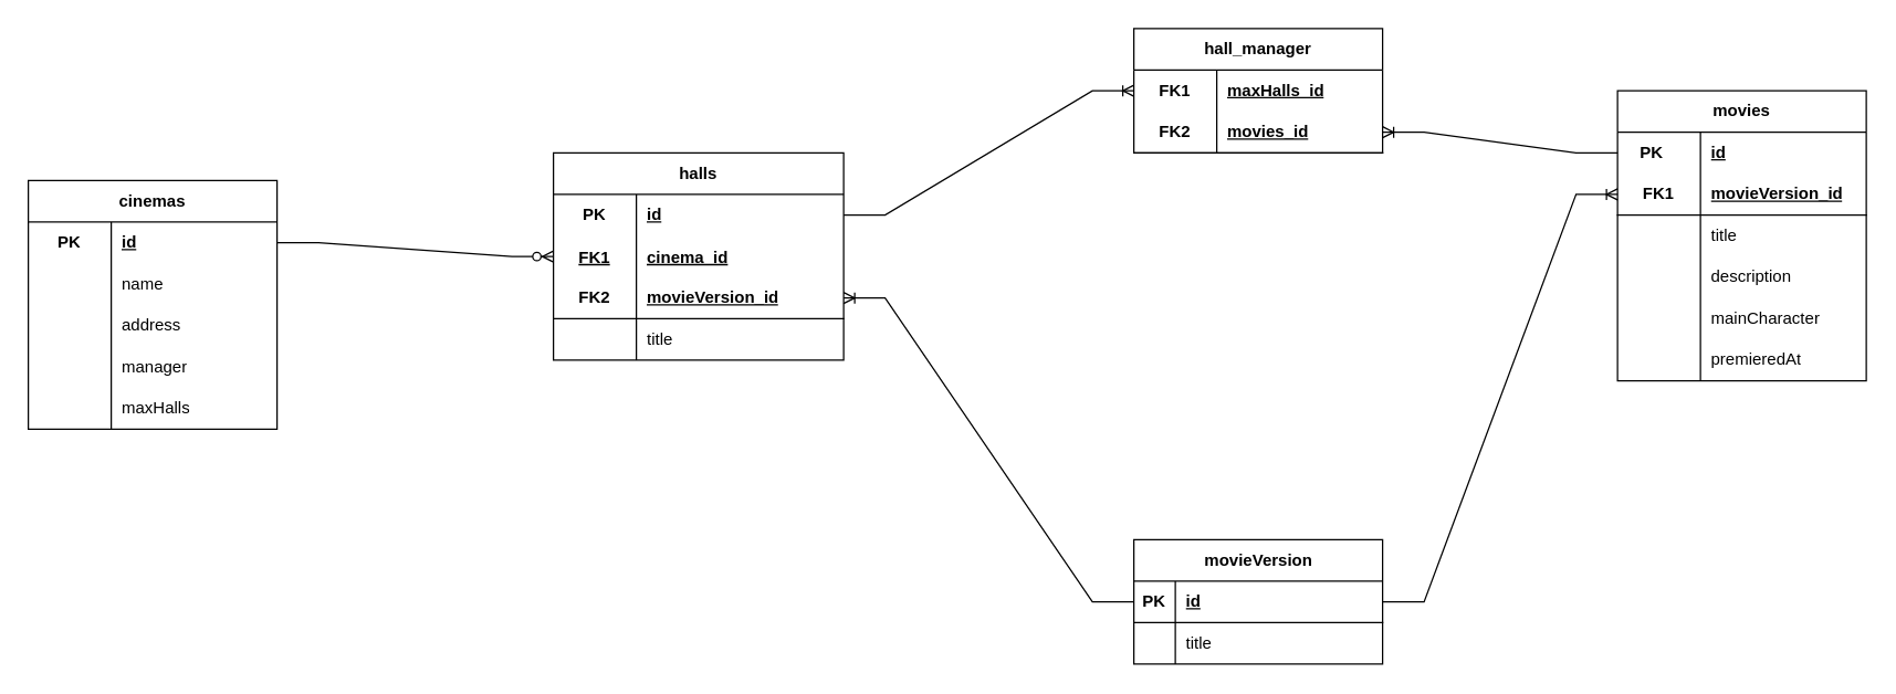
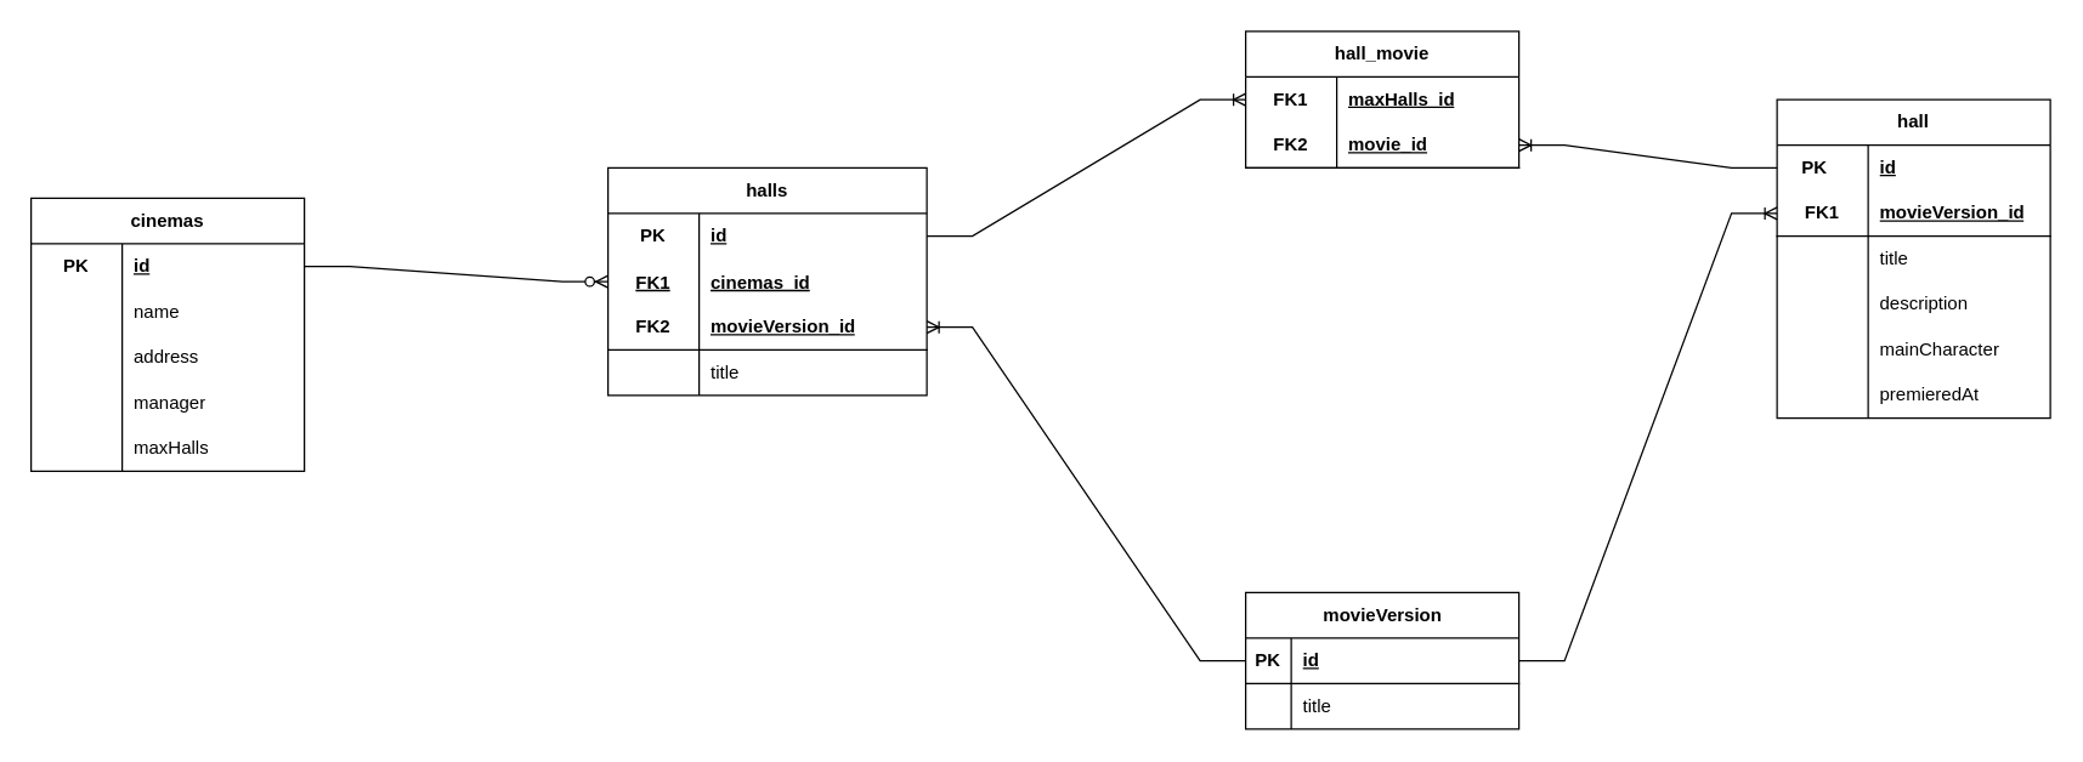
  <mxCell id="0" />
  <mxCell id="1" parent="0" />
  <mxCell id="2" value="cinemas" style="shape=table;startSize=30;container=1;collapsible=1;childLayout=tableLayout;fixedRows=1;rowLines=0;fontStyle=1;align=center;resizeLast=1;html=1;whiteSpace=wrap;" parent="1" vertex="1"><mxGeometry x="20" y="130" width="180" height="180" as="geometry" /></mxCell>
  <mxCell id="3" value="" style="shape=tableRow;horizontal=0;startSize=0;swimlaneHead=0;swimlaneBody=0;fillColor=none;collapsible=0;dropTarget=0;points=[[0,0.5],[1,0.5]];portConstraint=eastwest;top=0;left=0;right=0;bottom=0;html=1;" parent="2" vertex="1"><mxGeometry y="30" width="180" height="30" as="geometry" /></mxCell>
  <mxCell id="4" value="PK" style="shape=partialRectangle;connectable=0;fillColor=none;top=0;left=0;bottom=0;right=0;fontStyle=1;overflow=hidden;html=1;whiteSpace=wrap;" parent="3" vertex="1"><mxGeometry width="60" height="30" as="geometry"><mxRectangle width="60" height="30" as="alternateBounds" /></mxGeometry></mxCell>
  <mxCell id="5" value="id" style="shape=partialRectangle;connectable=0;fillColor=none;top=0;left=0;bottom=0;right=0;align=left;spacingLeft=6;fontStyle=5;overflow=hidden;html=1;whiteSpace=wrap;" parent="3" vertex="1"><mxGeometry x="60" width="120" height="30" as="geometry"><mxRectangle width="120" height="30" as="alternateBounds" /></mxGeometry></mxCell>
  <mxCell id="6" value="" style="shape=tableRow;horizontal=0;startSize=0;swimlaneHead=0;swimlaneBody=0;fillColor=none;collapsible=0;dropTarget=0;points=[[0,0.5],[1,0.5]];portConstraint=eastwest;top=0;left=0;right=0;bottom=0;html=1;" parent="2" vertex="1"><mxGeometry y="60" width="180" height="30" as="geometry" /></mxCell>
  <mxCell id="7" value="" style="shape=partialRectangle;connectable=0;fillColor=none;top=0;left=0;bottom=0;right=0;editable=1;overflow=hidden;html=1;whiteSpace=wrap;" parent="6" vertex="1"><mxGeometry width="60" height="30" as="geometry"><mxRectangle width="60" height="30" as="alternateBounds" /></mxGeometry></mxCell>
  <mxCell id="8" value="&lt;div&gt;name&lt;span style=&quot;white-space: pre;&quot;&gt;&#09;&lt;/span&gt;&lt;/div&gt;" style="shape=partialRectangle;connectable=0;fillColor=none;top=0;left=0;bottom=0;right=0;align=left;spacingLeft=6;overflow=hidden;html=1;whiteSpace=wrap;" parent="6" vertex="1"><mxGeometry x="60" width="120" height="30" as="geometry"><mxRectangle width="120" height="30" as="alternateBounds" /></mxGeometry></mxCell>
  <mxCell id="9" value="" style="shape=tableRow;horizontal=0;startSize=0;swimlaneHead=0;swimlaneBody=0;fillColor=none;collapsible=0;dropTarget=0;points=[[0,0.5],[1,0.5]];portConstraint=eastwest;top=0;left=0;right=0;bottom=0;html=1;" parent="2" vertex="1"><mxGeometry y="90" width="180" height="30" as="geometry" /></mxCell>
  <mxCell id="10" value="" style="shape=partialRectangle;connectable=0;fillColor=none;top=0;left=0;bottom=0;right=0;editable=1;overflow=hidden;html=1;whiteSpace=wrap;" parent="9" vertex="1"><mxGeometry width="60" height="30" as="geometry"><mxRectangle width="60" height="30" as="alternateBounds" /></mxGeometry></mxCell>
  <mxCell id="11" value="&lt;div&gt;address&lt;/div&gt;" style="shape=partialRectangle;connectable=0;fillColor=none;top=0;left=0;bottom=0;right=0;align=left;spacingLeft=6;overflow=hidden;html=1;whiteSpace=wrap;" parent="9" vertex="1"><mxGeometry x="60" width="120" height="30" as="geometry"><mxRectangle width="120" height="30" as="alternateBounds" /></mxGeometry></mxCell>
  <mxCell id="12" value="" style="shape=tableRow;horizontal=0;startSize=0;swimlaneHead=0;swimlaneBody=0;fillColor=none;collapsible=0;dropTarget=0;points=[[0,0.5],[1,0.5]];portConstraint=eastwest;top=0;left=0;right=0;bottom=0;html=1;" parent="2" vertex="1"><mxGeometry y="120" width="180" height="30" as="geometry" /></mxCell>
  <mxCell id="13" value="" style="shape=partialRectangle;connectable=0;fillColor=none;top=0;left=0;bottom=0;right=0;editable=1;overflow=hidden;html=1;whiteSpace=wrap;" parent="12" vertex="1"><mxGeometry width="60" height="30" as="geometry"><mxRectangle width="60" height="30" as="alternateBounds" /></mxGeometry></mxCell>
  <mxCell id="14" value="manager" style="shape=partialRectangle;connectable=0;fillColor=none;top=0;left=0;bottom=0;right=0;align=left;spacingLeft=6;overflow=hidden;html=1;whiteSpace=wrap;" parent="12" vertex="1"><mxGeometry x="60" width="120" height="30" as="geometry"><mxRectangle width="120" height="30" as="alternateBounds" /></mxGeometry></mxCell>
  <mxCell id="15" value="" style="shape=tableRow;horizontal=0;startSize=0;swimlaneHead=0;swimlaneBody=0;fillColor=none;collapsible=0;dropTarget=0;points=[[0,0.5],[1,0.5]];portConstraint=eastwest;top=0;left=0;right=0;bottom=0;html=1;" parent="2" vertex="1"><mxGeometry y="150" width="180" height="30" as="geometry" /></mxCell>
  <mxCell id="16" value="" style="shape=partialRectangle;connectable=0;fillColor=none;top=0;left=0;bottom=0;right=0;editable=1;overflow=hidden;html=1;whiteSpace=wrap;" parent="15" vertex="1"><mxGeometry width="60" height="30" as="geometry"><mxRectangle width="60" height="30" as="alternateBounds" /></mxGeometry></mxCell>
  <mxCell id="17" value="maxHalls" style="shape=partialRectangle;connectable=0;fillColor=none;top=0;left=0;bottom=0;right=0;align=left;spacingLeft=6;overflow=hidden;html=1;whiteSpace=wrap;" parent="15" vertex="1"><mxGeometry x="60" width="120" height="30" as="geometry"><mxRectangle width="120" height="30" as="alternateBounds" /></mxGeometry></mxCell>
  <mxCell id="18" value="halls" style="shape=table;startSize=30;container=1;collapsible=1;childLayout=tableLayout;fixedRows=1;rowLines=0;fontStyle=1;align=center;resizeLast=1;html=1;whiteSpace=wrap;" parent="1" vertex="1"><mxGeometry x="400" y="110" width="210" height="150" as="geometry" /></mxCell>
  <mxCell id="19" value="" style="shape=tableRow;horizontal=0;startSize=0;swimlaneHead=0;swimlaneBody=0;fillColor=none;collapsible=0;dropTarget=0;points=[[0,0.5],[1,0.5]];portConstraint=eastwest;top=0;left=0;right=0;bottom=0;html=1;" parent="18" vertex="1"><mxGeometry y="30" width="210" height="30" as="geometry" /></mxCell>
  <mxCell id="20" value="PK" style="shape=partialRectangle;connectable=0;fillColor=none;top=0;left=0;bottom=0;right=0;fontStyle=1;overflow=hidden;html=1;whiteSpace=wrap;" parent="19" vertex="1"><mxGeometry width="60" height="30" as="geometry"><mxRectangle width="60" height="30" as="alternateBounds" /></mxGeometry></mxCell>
  <mxCell id="21" value="id" style="shape=partialRectangle;connectable=0;fillColor=none;top=0;left=0;bottom=0;right=0;align=left;spacingLeft=6;fontStyle=5;overflow=hidden;html=1;whiteSpace=wrap;" parent="19" vertex="1"><mxGeometry x="60" width="150" height="30" as="geometry"><mxRectangle width="150" height="30" as="alternateBounds" /></mxGeometry></mxCell>
  <mxCell id="22" value="" style="shape=tableRow;horizontal=0;startSize=0;swimlaneHead=0;swimlaneBody=0;fillColor=none;collapsible=0;dropTarget=0;points=[[0,0.5],[1,0.5]];portConstraint=eastwest;top=0;left=0;right=0;bottom=0;" vertex="1" parent="18"><mxGeometry y="60" width="210" height="30" as="geometry" /></mxCell>
  <mxCell id="23" value="FK1" style="shape=partialRectangle;connectable=0;fillColor=none;top=0;left=0;bottom=0;right=0;fontStyle=5;overflow=hidden;" vertex="1" parent="22"><mxGeometry width="60" height="30" as="geometry"><mxRectangle width="60" height="30" as="alternateBounds" /></mxGeometry></mxCell>
- <mxCell id="24" value="cinema_id" style="shape=partialRectangle;connectable=0;fillColor=none;top=0;left=0;bottom=0;right=0;align=left;spacingLeft=6;fontStyle=5;overflow=hidden;" vertex="1" parent="22"><mxGeometry x="60" width="150" height="30" as="geometry"><mxRectangle width="150" height="30" as="alternateBounds" /></mxGeometry></mxCell>
+ <mxCell id="24" value="cinemas_id" style="shape=partialRectangle;connectable=0;fillColor=none;top=0;left=0;bottom=0;right=0;align=left;spacingLeft=6;fontStyle=5;overflow=hidden;" vertex="1" parent="22"><mxGeometry x="60" width="150" height="30" as="geometry"><mxRectangle width="150" height="30" as="alternateBounds" /></mxGeometry></mxCell>
  <mxCell id="25" value="" style="shape=tableRow;horizontal=0;startSize=0;swimlaneHead=0;swimlaneBody=0;fillColor=none;collapsible=0;dropTarget=0;points=[[0,0.5],[1,0.5]];portConstraint=eastwest;top=0;left=0;right=0;bottom=1;html=1;" parent="18" vertex="1"><mxGeometry y="90" width="210" height="30" as="geometry" /></mxCell>
  <mxCell id="26" value="FK2" style="shape=partialRectangle;connectable=0;fillColor=none;top=0;left=0;bottom=0;right=0;fontStyle=1;overflow=hidden;html=1;whiteSpace=wrap;" parent="25" vertex="1"><mxGeometry width="60" height="30" as="geometry"><mxRectangle width="60" height="30" as="alternateBounds" /></mxGeometry></mxCell>
  <mxCell id="27" value="movieVersion_id" style="shape=partialRectangle;connectable=0;fillColor=none;top=0;left=0;bottom=0;right=0;align=left;spacingLeft=6;fontStyle=5;overflow=hidden;html=1;whiteSpace=wrap;" parent="25" vertex="1"><mxGeometry x="60" width="150" height="30" as="geometry"><mxRectangle width="150" height="30" as="alternateBounds" /></mxGeometry></mxCell>
  <mxCell id="28" value="" style="shape=tableRow;horizontal=0;startSize=0;swimlaneHead=0;swimlaneBody=0;fillColor=none;collapsible=0;dropTarget=0;points=[[0,0.5],[1,0.5]];portConstraint=eastwest;top=0;left=0;right=0;bottom=0;html=1;" parent="18" vertex="1"><mxGeometry y="120" width="210" height="30" as="geometry" /></mxCell>
  <mxCell id="29" value="" style="shape=partialRectangle;connectable=0;fillColor=none;top=0;left=0;bottom=0;right=0;editable=1;overflow=hidden;html=1;whiteSpace=wrap;" parent="28" vertex="1"><mxGeometry width="60" height="30" as="geometry"><mxRectangle width="60" height="30" as="alternateBounds" /></mxGeometry></mxCell>
  <mxCell id="30" value="title" style="shape=partialRectangle;connectable=0;fillColor=none;top=0;left=0;bottom=0;right=0;align=left;spacingLeft=6;overflow=hidden;html=1;whiteSpace=wrap;" parent="28" vertex="1"><mxGeometry x="60" width="150" height="30" as="geometry"><mxRectangle width="150" height="30" as="alternateBounds" /></mxGeometry></mxCell>
  <mxCell id="31" value="movieVersion" style="shape=table;startSize=30;container=1;collapsible=1;childLayout=tableLayout;fixedRows=1;rowLines=0;fontStyle=1;align=center;resizeLast=1;html=1;" parent="1" vertex="1"><mxGeometry x="820" y="390" width="180" height="90" as="geometry" /></mxCell>
  <mxCell id="32" value="" style="shape=tableRow;horizontal=0;startSize=0;swimlaneHead=0;swimlaneBody=0;fillColor=none;collapsible=0;dropTarget=0;points=[[0,0.5],[1,0.5]];portConstraint=eastwest;top=0;left=0;right=0;bottom=1;" parent="31" vertex="1"><mxGeometry y="30" width="180" height="30" as="geometry" /></mxCell>
  <mxCell id="33" value="PK" style="shape=partialRectangle;connectable=0;fillColor=none;top=0;left=0;bottom=0;right=0;fontStyle=1;overflow=hidden;whiteSpace=wrap;html=1;" parent="32" vertex="1"><mxGeometry width="30" height="30" as="geometry"><mxRectangle width="30" height="30" as="alternateBounds" /></mxGeometry></mxCell>
  <mxCell id="34" value="id" style="shape=partialRectangle;connectable=0;fillColor=none;top=0;left=0;bottom=0;right=0;align=left;spacingLeft=6;fontStyle=5;overflow=hidden;whiteSpace=wrap;html=1;" parent="32" vertex="1"><mxGeometry x="30" width="150" height="30" as="geometry"><mxRectangle width="150" height="30" as="alternateBounds" /></mxGeometry></mxCell>
  <mxCell id="35" value="" style="shape=tableRow;horizontal=0;startSize=0;swimlaneHead=0;swimlaneBody=0;fillColor=none;collapsible=0;dropTarget=0;points=[[0,0.5],[1,0.5]];portConstraint=eastwest;top=0;left=0;right=0;bottom=0;" parent="31" vertex="1"><mxGeometry y="60" width="180" height="30" as="geometry" /></mxCell>
  <mxCell id="36" value="" style="shape=partialRectangle;connectable=0;fillColor=none;top=0;left=0;bottom=0;right=0;editable=1;overflow=hidden;whiteSpace=wrap;html=1;" parent="35" vertex="1"><mxGeometry width="30" height="30" as="geometry"><mxRectangle width="30" height="30" as="alternateBounds" /></mxGeometry></mxCell>
  <mxCell id="37" value="title" style="shape=partialRectangle;connectable=0;fillColor=none;top=0;left=0;bottom=0;right=0;align=left;spacingLeft=6;overflow=hidden;whiteSpace=wrap;html=1;" parent="35" vertex="1"><mxGeometry x="30" width="150" height="30" as="geometry"><mxRectangle width="150" height="30" as="alternateBounds" /></mxGeometry></mxCell>
- <mxCell id="38" value="movies" style="shape=table;startSize=30;container=1;collapsible=1;childLayout=tableLayout;fixedRows=1;rowLines=0;fontStyle=1;align=center;resizeLast=1;html=1;whiteSpace=wrap;" parent="1" vertex="1"><mxGeometry x="1170" y="65" width="180" height="210" as="geometry" /></mxCell>
+ <mxCell id="38" value="hall" style="shape=table;startSize=30;container=1;collapsible=1;childLayout=tableLayout;fixedRows=1;rowLines=0;fontStyle=1;align=center;resizeLast=1;html=1;whiteSpace=wrap;" parent="1" vertex="1"><mxGeometry x="1170" y="65" width="180" height="210" as="geometry" /></mxCell>
  <mxCell id="39" value="" style="shape=tableRow;horizontal=0;startSize=0;swimlaneHead=0;swimlaneBody=0;fillColor=none;collapsible=0;dropTarget=0;points=[[0,0.5],[1,0.5]];portConstraint=eastwest;top=0;left=0;right=0;bottom=0;html=1;" parent="38" vertex="1"><mxGeometry y="30" width="180" height="30" as="geometry" /></mxCell>
  <mxCell id="40" value="PK&lt;span style=&quot;white-space: pre;&quot;&gt;&#09;&lt;/span&gt;" style="shape=partialRectangle;connectable=0;fillColor=none;top=0;left=0;bottom=0;right=0;fontStyle=1;overflow=hidden;html=1;whiteSpace=wrap;" parent="39" vertex="1"><mxGeometry width="60" height="30" as="geometry"><mxRectangle width="60" height="30" as="alternateBounds" /></mxGeometry></mxCell>
  <mxCell id="41" value="id" style="shape=partialRectangle;connectable=0;fillColor=none;top=0;left=0;bottom=0;right=0;align=left;spacingLeft=6;fontStyle=5;overflow=hidden;html=1;whiteSpace=wrap;" parent="39" vertex="1"><mxGeometry x="60" width="120" height="30" as="geometry"><mxRectangle width="120" height="30" as="alternateBounds" /></mxGeometry></mxCell>
  <mxCell id="42" value="" style="shape=tableRow;horizontal=0;startSize=0;swimlaneHead=0;swimlaneBody=0;fillColor=none;collapsible=0;dropTarget=0;points=[[0,0.5],[1,0.5]];portConstraint=eastwest;top=0;left=0;right=0;bottom=1;html=1;" parent="38" vertex="1"><mxGeometry y="60" width="180" height="30" as="geometry" /></mxCell>
  <mxCell id="43" value="FK1" style="shape=partialRectangle;connectable=0;fillColor=none;top=0;left=0;bottom=0;right=0;fontStyle=1;overflow=hidden;html=1;whiteSpace=wrap;" parent="42" vertex="1"><mxGeometry width="60" height="30" as="geometry"><mxRectangle width="60" height="30" as="alternateBounds" /></mxGeometry></mxCell>
  <mxCell id="44" value="movieVersion_id" style="shape=partialRectangle;connectable=0;fillColor=none;top=0;left=0;bottom=0;right=0;align=left;spacingLeft=6;fontStyle=5;overflow=hidden;html=1;whiteSpace=wrap;" parent="42" vertex="1"><mxGeometry x="60" width="120" height="30" as="geometry"><mxRectangle width="120" height="30" as="alternateBounds" /></mxGeometry></mxCell>
  <mxCell id="45" value="" style="shape=tableRow;horizontal=0;startSize=0;swimlaneHead=0;swimlaneBody=0;fillColor=none;collapsible=0;dropTarget=0;points=[[0,0.5],[1,0.5]];portConstraint=eastwest;top=0;left=0;right=0;bottom=0;html=1;" parent="38" vertex="1"><mxGeometry y="90" width="180" height="30" as="geometry" /></mxCell>
  <mxCell id="46" value="" style="shape=partialRectangle;connectable=0;fillColor=none;top=0;left=0;bottom=0;right=0;editable=1;overflow=hidden;html=1;whiteSpace=wrap;" parent="45" vertex="1"><mxGeometry width="60" height="30" as="geometry"><mxRectangle width="60" height="30" as="alternateBounds" /></mxGeometry></mxCell>
  <mxCell id="47" value="title" style="shape=partialRectangle;connectable=0;fillColor=none;top=0;left=0;bottom=0;right=0;align=left;spacingLeft=6;overflow=hidden;html=1;whiteSpace=wrap;" parent="45" vertex="1"><mxGeometry x="60" width="120" height="30" as="geometry"><mxRectangle width="120" height="30" as="alternateBounds" /></mxGeometry></mxCell>
  <mxCell id="48" value="" style="shape=tableRow;horizontal=0;startSize=0;swimlaneHead=0;swimlaneBody=0;fillColor=none;collapsible=0;dropTarget=0;points=[[0,0.5],[1,0.5]];portConstraint=eastwest;top=0;left=0;right=0;bottom=0;html=1;" parent="38" vertex="1"><mxGeometry y="120" width="180" height="30" as="geometry" /></mxCell>
  <mxCell id="49" value="" style="shape=partialRectangle;connectable=0;fillColor=none;top=0;left=0;bottom=0;right=0;editable=1;overflow=hidden;html=1;whiteSpace=wrap;" parent="48" vertex="1"><mxGeometry width="60" height="30" as="geometry"><mxRectangle width="60" height="30" as="alternateBounds" /></mxGeometry></mxCell>
  <mxCell id="50" value="description" style="shape=partialRectangle;connectable=0;fillColor=none;top=0;left=0;bottom=0;right=0;align=left;spacingLeft=6;overflow=hidden;html=1;whiteSpace=wrap;" parent="48" vertex="1"><mxGeometry x="60" width="120" height="30" as="geometry"><mxRectangle width="120" height="30" as="alternateBounds" /></mxGeometry></mxCell>
  <mxCell id="51" value="" style="shape=tableRow;horizontal=0;startSize=0;swimlaneHead=0;swimlaneBody=0;fillColor=none;collapsible=0;dropTarget=0;points=[[0,0.5],[1,0.5]];portConstraint=eastwest;top=0;left=0;right=0;bottom=0;html=1;" parent="38" vertex="1"><mxGeometry y="150" width="180" height="30" as="geometry" /></mxCell>
  <mxCell id="52" value="" style="shape=partialRectangle;connectable=0;fillColor=none;top=0;left=0;bottom=0;right=0;editable=1;overflow=hidden;html=1;whiteSpace=wrap;" parent="51" vertex="1"><mxGeometry width="60" height="30" as="geometry"><mxRectangle width="60" height="30" as="alternateBounds" /></mxGeometry></mxCell>
  <mxCell id="53" value="mainCharacter" style="shape=partialRectangle;connectable=0;fillColor=none;top=0;left=0;bottom=0;right=0;align=left;spacingLeft=6;overflow=hidden;html=1;whiteSpace=wrap;" parent="51" vertex="1"><mxGeometry x="60" width="120" height="30" as="geometry"><mxRectangle width="120" height="30" as="alternateBounds" /></mxGeometry></mxCell>
  <mxCell id="54" value="" style="shape=tableRow;horizontal=0;startSize=0;swimlaneHead=0;swimlaneBody=0;fillColor=none;collapsible=0;dropTarget=0;points=[[0,0.5],[1,0.5]];portConstraint=eastwest;top=0;left=0;right=0;bottom=0;html=1;" parent="38" vertex="1"><mxGeometry y="180" width="180" height="30" as="geometry" /></mxCell>
  <mxCell id="55" value="" style="shape=partialRectangle;connectable=0;fillColor=none;top=0;left=0;bottom=0;right=0;editable=1;overflow=hidden;html=1;whiteSpace=wrap;" parent="54" vertex="1"><mxGeometry width="60" height="30" as="geometry"><mxRectangle width="60" height="30" as="alternateBounds" /></mxGeometry></mxCell>
  <mxCell id="56" value="premieredAt" style="shape=partialRectangle;connectable=0;fillColor=none;top=0;left=0;bottom=0;right=0;align=left;spacingLeft=6;overflow=hidden;html=1;whiteSpace=wrap;" parent="54" vertex="1"><mxGeometry x="60" width="120" height="30" as="geometry"><mxRectangle width="120" height="30" as="alternateBounds" /></mxGeometry></mxCell>
- <mxCell id="57" value="hall_manager" style="shape=table;startSize=30;container=1;collapsible=1;childLayout=tableLayout;fixedRows=1;rowLines=0;fontStyle=1;align=center;resizeLast=1;html=1;whiteSpace=wrap;" parent="1" vertex="1"><mxGeometry x="820" y="20" width="180" height="90" as="geometry" /></mxCell>
+ <mxCell id="57" value="hall_movie" style="shape=table;startSize=30;container=1;collapsible=1;childLayout=tableLayout;fixedRows=1;rowLines=0;fontStyle=1;align=center;resizeLast=1;html=1;whiteSpace=wrap;" parent="1" vertex="1"><mxGeometry x="820" y="20" width="180" height="90" as="geometry" /></mxCell>
  <mxCell id="58" value="" style="shape=tableRow;horizontal=0;startSize=0;swimlaneHead=0;swimlaneBody=0;fillColor=none;collapsible=0;dropTarget=0;points=[[0,0.5],[1,0.5]];portConstraint=eastwest;top=0;left=0;right=0;bottom=0;html=1;" parent="57" vertex="1"><mxGeometry y="30" width="180" height="30" as="geometry" /></mxCell>
  <mxCell id="59" value="FK1" style="shape=partialRectangle;connectable=0;fillColor=none;top=0;left=0;bottom=0;right=0;fontStyle=1;overflow=hidden;html=1;whiteSpace=wrap;" parent="58" vertex="1"><mxGeometry width="60" height="30" as="geometry"><mxRectangle width="60" height="30" as="alternateBounds" /></mxGeometry></mxCell>
  <mxCell id="60" value="maxHalls_id" style="shape=partialRectangle;connectable=0;fillColor=none;top=0;left=0;bottom=0;right=0;align=left;spacingLeft=6;fontStyle=5;overflow=hidden;html=1;whiteSpace=wrap;" parent="58" vertex="1"><mxGeometry x="60" width="120" height="30" as="geometry"><mxRectangle width="120" height="30" as="alternateBounds" /></mxGeometry></mxCell>
  <mxCell id="61" value="" style="shape=tableRow;horizontal=0;startSize=0;swimlaneHead=0;swimlaneBody=0;fillColor=none;collapsible=0;dropTarget=0;points=[[0,0.5],[1,0.5]];portConstraint=eastwest;top=0;left=0;right=0;bottom=1;html=1;" parent="57" vertex="1"><mxGeometry y="60" width="180" height="30" as="geometry" /></mxCell>
  <mxCell id="62" value="FK2" style="shape=partialRectangle;connectable=0;fillColor=none;top=0;left=0;bottom=0;right=0;fontStyle=1;overflow=hidden;html=1;whiteSpace=wrap;" parent="61" vertex="1"><mxGeometry width="60" height="30" as="geometry"><mxRectangle width="60" height="30" as="alternateBounds" /></mxGeometry></mxCell>
- <mxCell id="63" value="movies_id" style="shape=partialRectangle;connectable=0;fillColor=none;top=0;left=0;bottom=0;right=0;align=left;spacingLeft=6;fontStyle=5;overflow=hidden;html=1;whiteSpace=wrap;" parent="61" vertex="1"><mxGeometry x="60" width="120" height="30" as="geometry"><mxRectangle width="120" height="30" as="alternateBounds" /></mxGeometry></mxCell>
+ <mxCell id="63" value="movie_id" style="shape=partialRectangle;connectable=0;fillColor=none;top=0;left=0;bottom=0;right=0;align=left;spacingLeft=6;fontStyle=5;overflow=hidden;html=1;whiteSpace=wrap;" parent="61" vertex="1"><mxGeometry x="60" width="120" height="30" as="geometry"><mxRectangle width="120" height="30" as="alternateBounds" /></mxGeometry></mxCell>
  <mxCell id="64" value="" style="edgeStyle=entityRelationEdgeStyle;fontSize=12;html=1;endArrow=ERoneToMany;rounded=0;entryX=1;entryY=0.5;entryDx=0;entryDy=0;exitX=0;exitY=0.5;exitDx=0;exitDy=0;" parent="1" source="32" target="25" edge="1"><mxGeometry width="100" height="100" relative="1" as="geometry"><mxPoint x="590" y="320" as="sourcePoint" /><mxPoint x="690" y="220" as="targetPoint" /></mxGeometry></mxCell>
  <mxCell id="65" value="" style="edgeStyle=entityRelationEdgeStyle;fontSize=12;html=1;endArrow=ERoneToMany;rounded=0;exitX=1;exitY=0.5;exitDx=0;exitDy=0;" parent="1" source="32" edge="1"><mxGeometry width="100" height="100" relative="1" as="geometry"><mxPoint x="750" y="280" as="sourcePoint" /><mxPoint x="1170" y="140" as="targetPoint" /></mxGeometry></mxCell>
  <mxCell id="66" value="" style="edgeStyle=entityRelationEdgeStyle;fontSize=12;html=1;endArrow=ERoneToMany;rounded=0;entryX=0;entryY=0.5;entryDx=0;entryDy=0;exitX=1;exitY=0.5;exitDx=0;exitDy=0;" parent="1" source="19" target="58" edge="1"><mxGeometry width="100" height="100" relative="1" as="geometry"><mxPoint x="750" y="280" as="sourcePoint" /><mxPoint x="850" y="180" as="targetPoint" /></mxGeometry></mxCell>
  <mxCell id="67" value="" style="edgeStyle=entityRelationEdgeStyle;fontSize=12;html=1;endArrow=ERoneToMany;rounded=0;entryX=1;entryY=0.5;entryDx=0;entryDy=0;exitX=0;exitY=0.5;exitDx=0;exitDy=0;" parent="1" source="39" target="61" edge="1"><mxGeometry width="100" height="100" relative="1" as="geometry"><mxPoint x="750" y="280" as="sourcePoint" /><mxPoint x="850" y="180" as="targetPoint" /></mxGeometry></mxCell>
  <mxCell id="68" value="" style="edgeStyle=entityRelationEdgeStyle;fontSize=12;html=1;endArrow=ERzeroToMany;endFill=1;rounded=0;entryX=0;entryY=0.5;entryDx=0;entryDy=0;exitX=1;exitY=0.5;exitDx=0;exitDy=0;" edge="1" parent="1" source="3" target="22"><mxGeometry width="100" height="100" relative="1" as="geometry"><mxPoint x="630" y="350" as="sourcePoint" /><mxPoint x="730" y="250" as="targetPoint" /></mxGeometry></mxCell>
